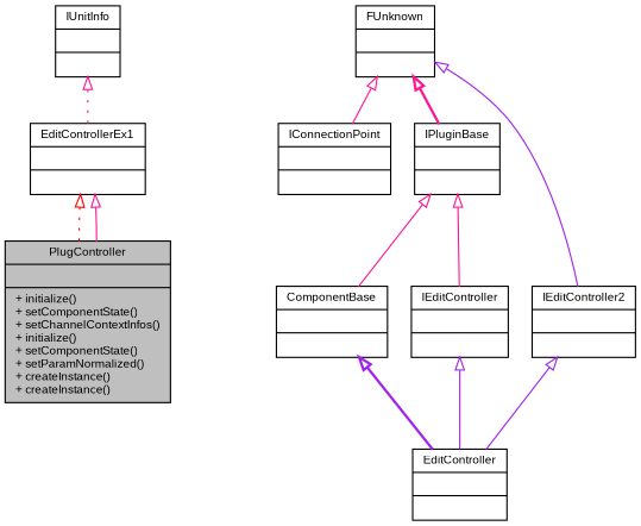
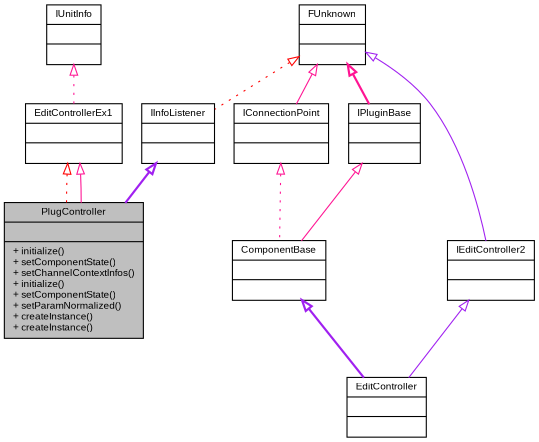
  digraph {
    node [color=black fontname=Arial fontsize=9 shape=record]
    edge [arrowtail=empty color=deeppink dir=back fontname=Arial fontsize=9 labelfontname=Arial labelfontsize=9 style=solid]
    n1 [fillcolor=grey75 fontcolor=black height=0.2 label="{PlugController\n||+ initialize()\l+ setComponentState()\l+ setChannelContextInfos()\l+ initialize()\l+ setComponentState()\l+ setParamNormalized()\l+ createInstance()\l+ createInstance()\l}" style=filled width=0.4]
    n2 [height=0.2 label="{EditControllerEx1\n||}" width=0.4]
    n3 [height=0.2 label="{EditController\n||}" width=0.4]
    n4 [height=0.2 label="{ComponentBase\n||}" width=0.4]
    n5 [height=0.2 label="{IPluginBase\n||}" width=0.4]
-   n6 [height=0.2 label="{IEditController\n||}" width=0.4]
    n7 [height=0.2 label="{FUnknown\n||}" width=0.4]
    n8 [height=0.2 label="{IConnectionPoint\n||}" width=0.4]
    n9 [height=0.2 label="{IEditController2\n||}" width=0.4]
+   n10 [height=0.2 label="{IInfoListener\n||}" width=0.4]
    n11 [height=0.2 label="{IUnitInfo\n||}" width=0.4]
    n2 -> n1 [color=red style=dotted]
    n2 -> n1
    n4 -> n3 [color=purple style=bold]
    n5 -> n4
-   n5 -> n6
-   n6 -> n3 [color=purple]
    n7 -> n5 [style=bold]
    n7 -> n8
    n7 -> n9 [color=purple]
+   n7 -> n10 [color=red style=dotted]
+   n8 -> n4 [style=dotted]
    n9 -> n3 [color=purple]
+   n10 -> n1 [color=purple style=bold]
    n11 -> n2 [style=dotted]
  }
